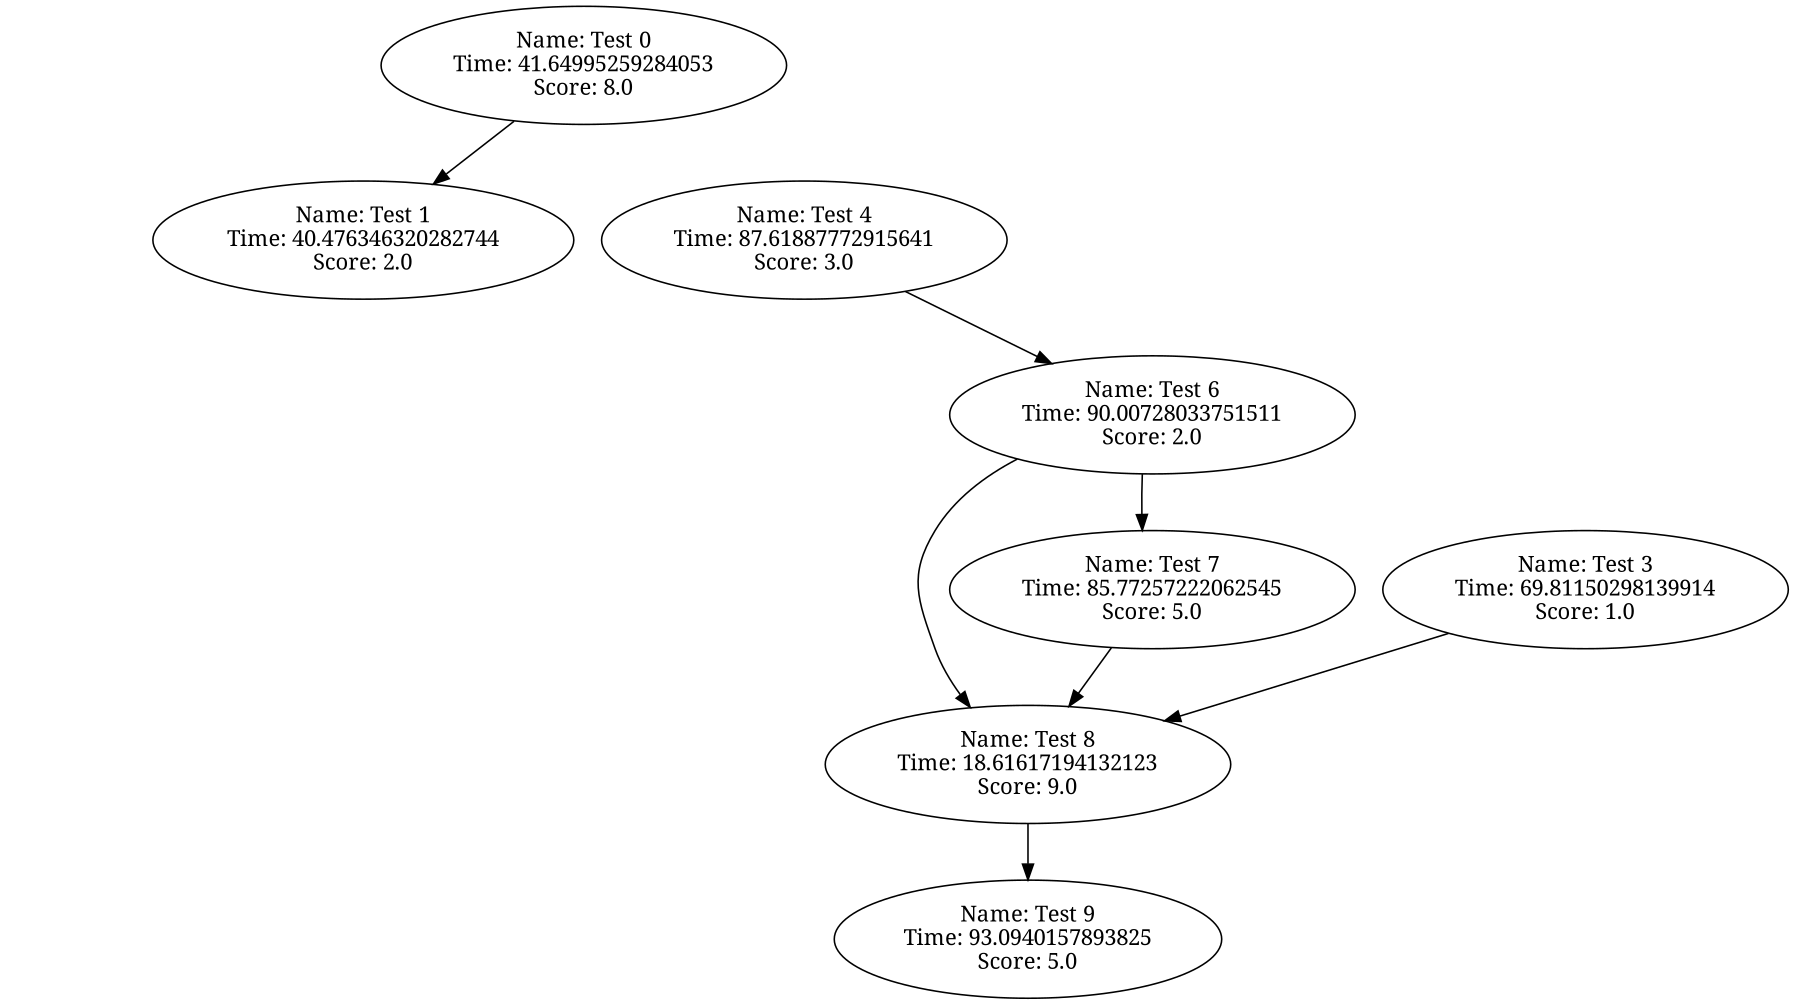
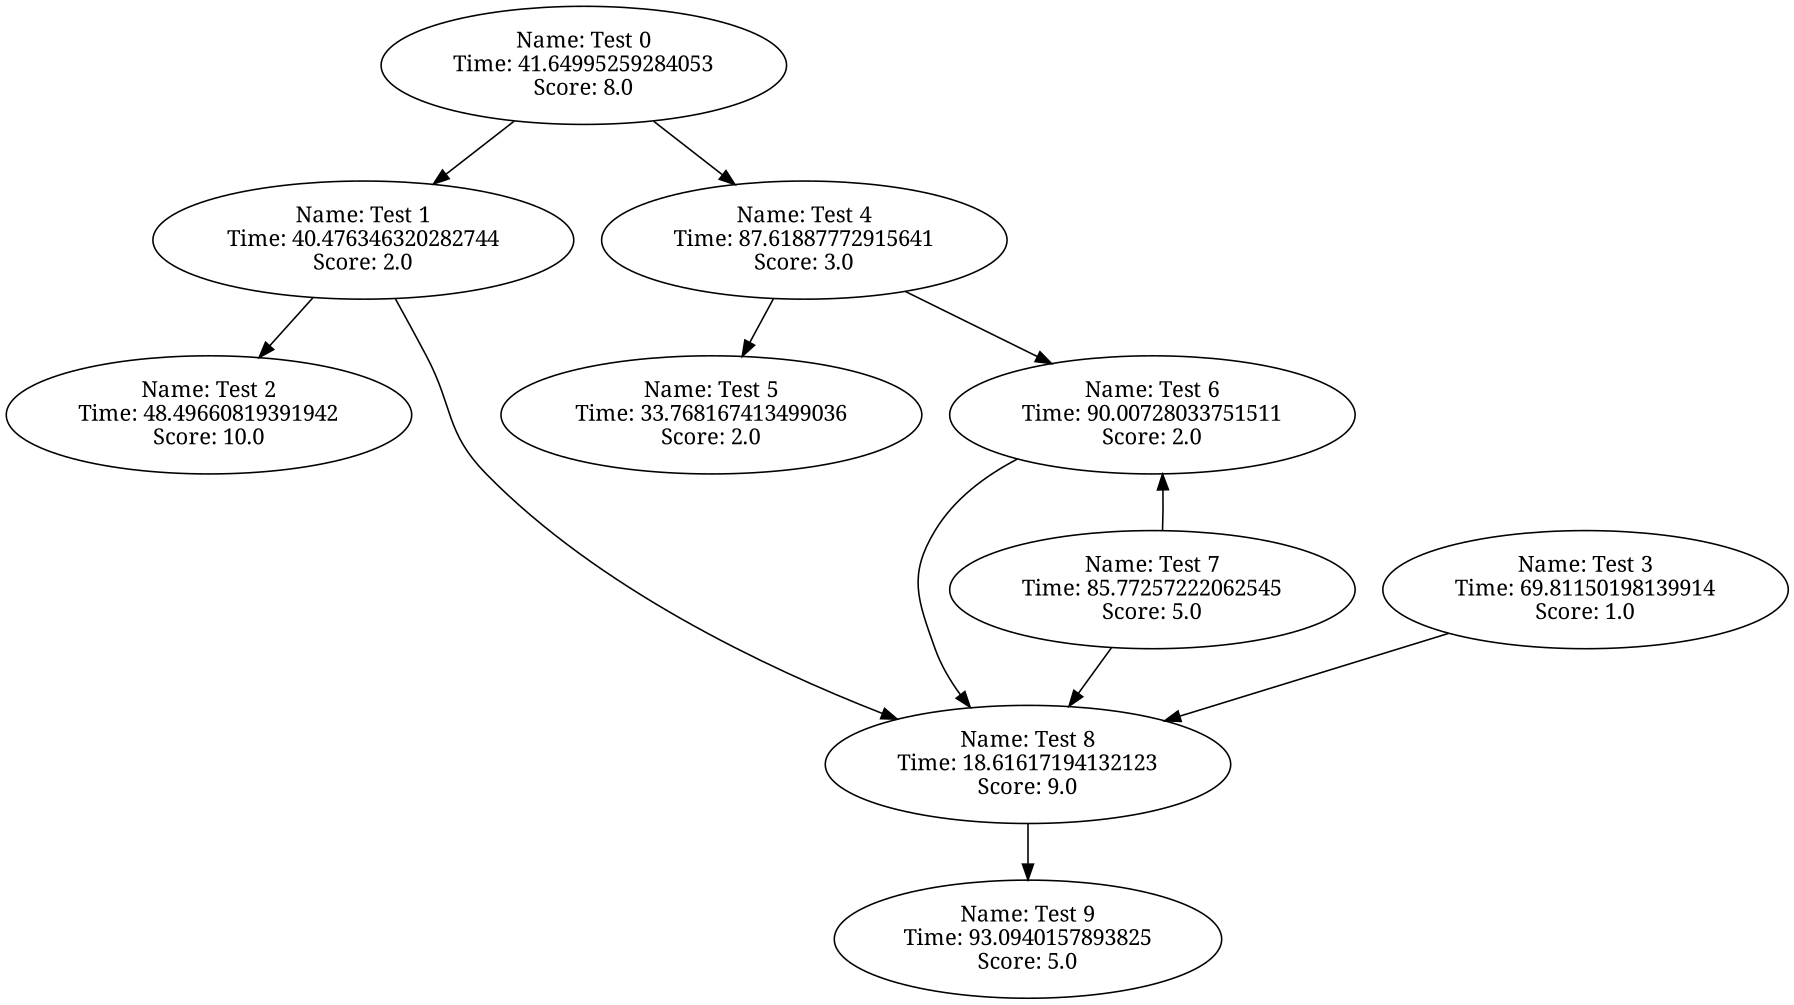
  digraph {
    fontname="Noto Serif"
    node [fontname="Noto Serif"]
    edge [fontname="Noto Serif"]
    n1 [label="Name: Test 0\nTime: 41.64995259284053\nScore: 8.0"]
    n2 [label="Name: Test 1\nTime: 40.476346320282744\nScore: 2.0"]
    n3 [label="Name: Test 4\nTime: 87.61887772915641\nScore: 3.0"]
+   n4 [label="Name: Test 2\nTime: 48.49660819391942\nScore: 10.0"]
    n5 [label="Name: Test 8\nTime: 18.61617194132123\nScore: 9.0"]
+   n6 [label="Name: Test 5\nTime: 33.768167413499036\nScore: 2.0"]
    n7 [label="Name: Test 6\nTime: 90.00728033751511\nScore: 2.0"]
    n8 [label="Name: Test 9\nTime: 93.0940157893825\nScore: 5.0"]
-   n9 [label="Name: Test 3\nTime: 69.81150298139914\nScore: 1.0"]
+   n9 [label="Name: Test 3\nTime: 69.81150198139914\nScore: 1.0"]
    n10 [label="Name: Test 7\nTime: 85.77257222062545\nScore: 5.0"]
    n1 -> n2
+   n1 -> n3
+   n2 -> n4
+   n2 -> n5
+   n3 -> n6
    n3 -> n7
    n5 -> n8
    n7 -> n5
-   n7 -> n10
+   n10 -> n7
    n9 -> n5
    n10 -> n5
  }
